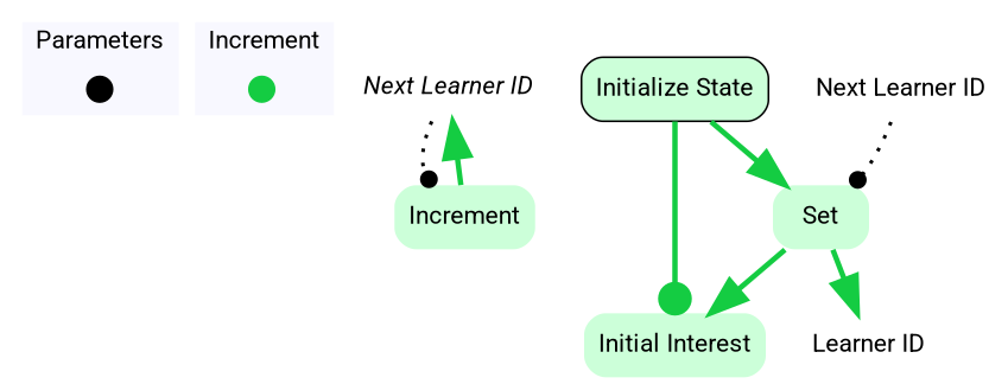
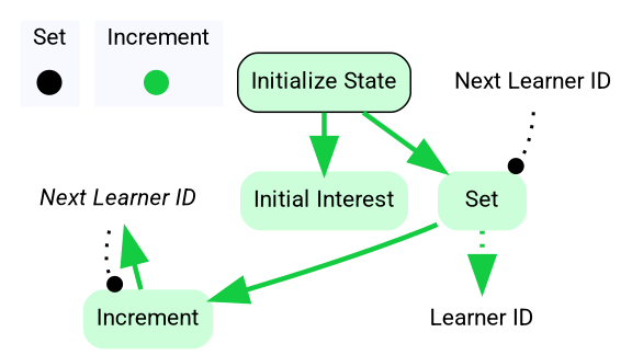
  digraph {
    fontname=Roboto
    node [color="0.375, 0.2, 1.0" fontname=Roboto shape=none style=filled]
    edge [color="0.375, 0.9 , 0.8" fontname=Roboto penwidth=3.0 arrowsize=2.0]
    contextOverview [color=black fixedsize=true fontcolor=white height=.2 shape=point width=.2]
    initializeStateOverview [color="0.375, 0.9 , 0.8" fixedsize=true fontcolor=white height=.2 shape=point width=.2]
    n3 [color=none fillcolor=white fontsize=14 label=<<i>Next Learner ID</i>>]
    n4 [label=Increment style="rounded,filled"]
    n5 [color=none fillcolor=white fontsize=14 label="Learner ID"]
    n6 [color=black fillcolor="0.375, 0.2, 1.0" label="Initialize State" shape=box style="rounded,filled"]
    n7 [label="Initial Interest" style="rounded,filled"]
    n8 [label=Set style="rounded,filled"]
    n9 [label="Next Learner ID" color="" style=""]
    subgraph cluster_1 {
      color=white
      fillcolor=ghostwhite
-     label=Parameters
+     label=Set
      labeljust=l
      style=filled
      contextOverview
    }
    subgraph cluster_2 {
      color=white
      fillcolor=ghostwhite
      label=Increment
      labeljust=l
      nodesep=0.1
      style=filled
      initializeStateOverview
    }
    n3 -> n4 [arrowhead=dot color=black headport=nw penwidth=2.0 style=dotted arrowsize=""]
    n4 -> n3
-   n6 -> n7 [arrowhead=dot]
+   n6 -> n7
    n6 -> n8
-   n8 -> n7
-   n8 -> n5
+   n8 -> n4
+   n8 -> n5 [style=dotted]
    n9 -> n8 [arrowhead=dot color=black headport=ne penwidth=2.0 style=dotted arrowsize=""]
  }
